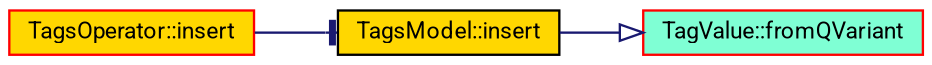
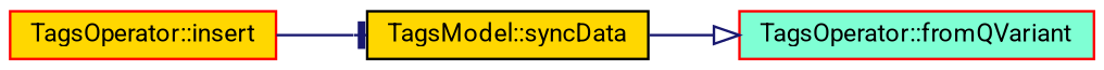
  digraph {
    fontname=Roboto
    rankdir=LR
    node [color=red fillcolor=gold fontname=Roboto fontsize=10 shape=record style=filled]
    edge [color=midnightblue fontname=Roboto fontsize=10 labelfontname=Helvetica labelfontsize=10 style=solid]
-   n1 [color=black fontcolor=black height=0.2 label="TagsModel::insert" width=0.4]
-   n2 [fillcolor=aquamarine height=0.2 label="TagValue::fromQVariant" width=0.4]
+   n1 [color=black fontcolor=black height=0.2 label="TagsModel::syncData" width=0.4]
+   n2 [fillcolor=aquamarine height=0.2 label="TagsOperator::fromQVariant" width=0.4]
    n3 [height=0.2 label="TagsOperator::insert" width=0.4]
    n1 -> n2 [arrowhead=onormal]
    n3 -> n1 [arrowhead=tee]
  }
